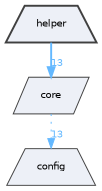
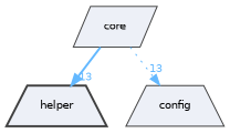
  digraph {
    compound=true
    node [color=grey25 fillcolor="#edf0f7" fontname=Helvetica fontsize=10 shape=trapezium style=filled]
    edge [color=steelblue1 fontcolor=steelblue1 fontname=Helvetica fontsize=10 headlabel=13 labeldistance=1.5 labelfontname=Helvetica labelfontsize=10]
    n1 [height=0.2 label=helper style="filled,bold" width=0.4]
    n2 [height=0.2 label=core shape=parallelogram width=0.4]
    n3 [height=0.2 label=config width=0.4]
-   n1 -> n2 [style=bold]
+   n2 -> n1 [style=bold]
    n2 -> n3 [style=dotted]
  }
